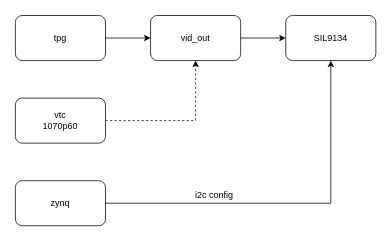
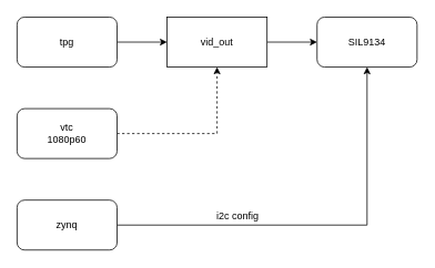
  <mxCell id="0" />
  <mxCell id="1" parent="0" />
  <mxCell id="2" style="edgeStyle=orthogonalEdgeStyle;rounded=0;orthogonalLoop=1;jettySize=auto;html=1;exitX=1;exitY=0.5;exitDx=0;exitDy=0;entryX=0;entryY=0.5;entryDx=0;entryDy=0;startArrow=none;startFill=0;" parent="1" source="3" target="5" edge="1"><mxGeometry relative="1" as="geometry" /></mxCell>
  <mxCell id="3" value="tpg" style="rounded=1;whiteSpace=wrap;html=1;" parent="1" vertex="1"><mxGeometry x="20" y="20" width="120" height="60" as="geometry" /></mxCell>
  <mxCell id="4" style="edgeStyle=orthogonalEdgeStyle;rounded=0;orthogonalLoop=1;jettySize=auto;html=1;exitX=1;exitY=0.5;exitDx=0;exitDy=0;entryX=0;entryY=0.5;entryDx=0;entryDy=0;" parent="1" source="5" target="8" edge="1"><mxGeometry relative="1" as="geometry" /></mxCell>
- <mxCell id="5" value="vid_out" style="rounded=1;whiteSpace=wrap;html=1;" parent="1" vertex="1"><mxGeometry x="200" y="20" width="120" height="60" as="geometry" /></mxCell>
+ <mxCell id="5" value="vid_out" style="whiteSpace=wrap;html=1;rounded=0;" parent="1" vertex="1"><mxGeometry x="200" y="20" width="120" height="60" as="geometry" /></mxCell>
  <mxCell id="6" style="edgeStyle=orthogonalEdgeStyle;rounded=0;orthogonalLoop=1;jettySize=auto;html=1;exitX=1;exitY=0.5;exitDx=0;exitDy=0;entryX=0.5;entryY=1;entryDx=0;entryDy=0;dashed=1;" parent="1" source="7" target="5" edge="1"><mxGeometry relative="1" as="geometry" /></mxCell>
- <mxCell id="7" value="vtc&lt;br&gt;1070p60" style="rounded=1;whiteSpace=wrap;html=1;" parent="1" vertex="1"><mxGeometry x="20" y="130" width="120" height="60" as="geometry" /></mxCell>
+ <mxCell id="7" value="vtc&lt;br&gt;1080p60" style="rounded=1;whiteSpace=wrap;html=1;" parent="1" vertex="1"><mxGeometry x="20" y="130" width="120" height="60" as="geometry" /></mxCell>
  <mxCell id="8" value="SIL9134" style="rounded=1;whiteSpace=wrap;html=1;" parent="1" vertex="1"><mxGeometry x="380" y="20" width="120" height="60" as="geometry" /></mxCell>
  <mxCell id="9" style="edgeStyle=orthogonalEdgeStyle;rounded=0;orthogonalLoop=1;jettySize=auto;html=1;exitX=1;exitY=0.5;exitDx=0;exitDy=0;entryX=0.5;entryY=1;entryDx=0;entryDy=0;startArrow=none;startFill=0;" edge="1" parent="1" source="10" target="8"><mxGeometry relative="1" as="geometry" /></mxCell>
  <mxCell id="10" value="zynq" style="rounded=1;whiteSpace=wrap;html=1;" vertex="1" parent="1"><mxGeometry x="20" y="240" width="120" height="60" as="geometry" /></mxCell>
  <mxCell id="11" value="i2c config" style="text;html=1;strokeColor=none;fillColor=none;align=center;verticalAlign=middle;whiteSpace=wrap;rounded=0;" vertex="1" parent="1"><mxGeometry x="250" y="250" width="70" height="20" as="geometry" /></mxCell>
